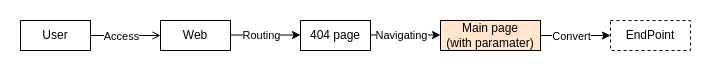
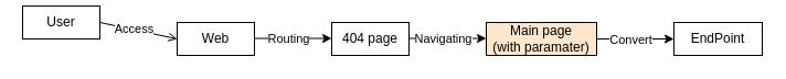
  <mxCell id="0" />
  <mxCell id="1" parent="0" />
- <mxCell id="2" value="User&lt;br&gt;" style="rounded=0;whiteSpace=wrap;html=1;" vertex="1" parent="1"><mxGeometry x="20" y="20" width="70" height="30" as="geometry" /></mxCell>
+ <mxCell id="2" value="User&lt;br&gt;" style="rounded=0;whiteSpace=wrap;html=1;" vertex="1" parent="1"><mxGeometry x="20" y="5" width="70" height="30" as="geometry" /></mxCell>
  <mxCell id="3" value="Web" style="rounded=0;whiteSpace=wrap;html=1;" vertex="1" parent="1"><mxGeometry x="160" y="20" width="70" height="30" as="geometry" /></mxCell>
  <mxCell id="4" value="" style="endArrow=open;html=1;rounded=0;exitX=1;exitY=0.5;exitDx=0;exitDy=0;entryX=0;entryY=0.5;entryDx=0;entryDy=0;" edge="1" parent="1" source="2" target="3"><mxGeometry width="50" height="50" relative="1" as="geometry"><mxPoint x="370" y="350" as="sourcePoint" /><mxPoint x="420" as="targetPoint" y="300" /></mxGeometry></mxCell>
  <mxCell id="5" value="Access" style="edgeLabel;html=1;align=center;verticalAlign=middle;resizable=0;points=[];" vertex="1" connectable="0" parent="4"><mxGeometry x="-0.286" y="1" relative="1" as="geometry"><mxPoint x="5" y="1" as="offset" /></mxGeometry></mxCell>
  <mxCell id="6" value="" style="endArrow=classic;html=1;rounded=0;exitX=1;exitY=0.5;exitDx=0;exitDy=0;entryX=0;entryY=0.5;entryDx=0;entryDy=0;" edge="1" parent="1"><mxGeometry width="50" height="50" relative="1" as="geometry"><mxPoint x="230" y="34.5" as="sourcePoint" /><mxPoint x="300" y="34.5" as="targetPoint" /></mxGeometry></mxCell>
  <mxCell id="7" value="Routing" style="edgeLabel;html=1;align=center;verticalAlign=middle;resizable=0;points=[];" vertex="1" connectable="0" parent="6"><mxGeometry x="-0.286" y="1" relative="1" as="geometry"><mxPoint x="5" y="1" as="offset" /></mxGeometry></mxCell>
  <mxCell id="8" value="404 page" style="rounded=0;whiteSpace=wrap;html=1;" vertex="1" parent="1"><mxGeometry x="300" y="20" width="70" height="30" as="geometry" /></mxCell>
  <mxCell id="9" value="" style="endArrow=classic;html=1;rounded=0;exitX=1;exitY=0.5;exitDx=0;exitDy=0;entryX=0;entryY=0.5;entryDx=0;entryDy=0;" edge="1" parent="1"><mxGeometry width="50" height="50" relative="1" as="geometry"><mxPoint x="370" y="34.5" as="sourcePoint" /><mxPoint x="440" y="34.5" as="targetPoint" /></mxGeometry></mxCell>
  <mxCell id="10" value="Navigating" style="edgeLabel;html=1;align=center;verticalAlign=middle;resizable=0;points=[];" vertex="1" connectable="0" parent="9"><mxGeometry x="-0.143" y="-2" relative="1" as="geometry"><mxPoint y="-2" as="offset" /></mxGeometry></mxCell>
  <mxCell id="11" value="Main page&lt;br&gt;(with paramater)" style="rounded=0;whiteSpace=wrap;html=1;fillColor=#ffe6cc;" vertex="1" parent="1"><mxGeometry x="440" y="20" width="100" height="30" as="geometry" /></mxCell>
  <mxCell id="12" value="" style="endArrow=classic;html=1;rounded=0;exitX=1;exitY=0.5;exitDx=0;exitDy=0;entryX=0;entryY=0.5;entryDx=0;entryDy=0;" edge="1" parent="1" source="11" target="14"><mxGeometry width="50" height="50" relative="1" as="geometry"><mxPoint x="380" y="44.5" as="sourcePoint" /><mxPoint x="590" y="40" as="targetPoint" /></mxGeometry></mxCell>
  <mxCell id="13" value="Convert" style="edgeLabel;html=1;align=center;verticalAlign=middle;resizable=0;points=[];" vertex="1" connectable="0" parent="12"><mxGeometry x="-0.143" y="-2" relative="1" as="geometry"><mxPoint y="-2" as="offset" /></mxGeometry></mxCell>
- <mxCell id="14" value="EndPoint" style="rounded=0;whiteSpace=wrap;html=1;dashed=1;" vertex="1" parent="1"><mxGeometry x="610" y="20" width="80" height="30" as="geometry" /></mxCell>
+ <mxCell id="14" value="EndPoint" style="rounded=0;whiteSpace=wrap;html=1;" vertex="1" parent="1"><mxGeometry x="610" y="20" width="80" height="30" as="geometry" /></mxCell>
